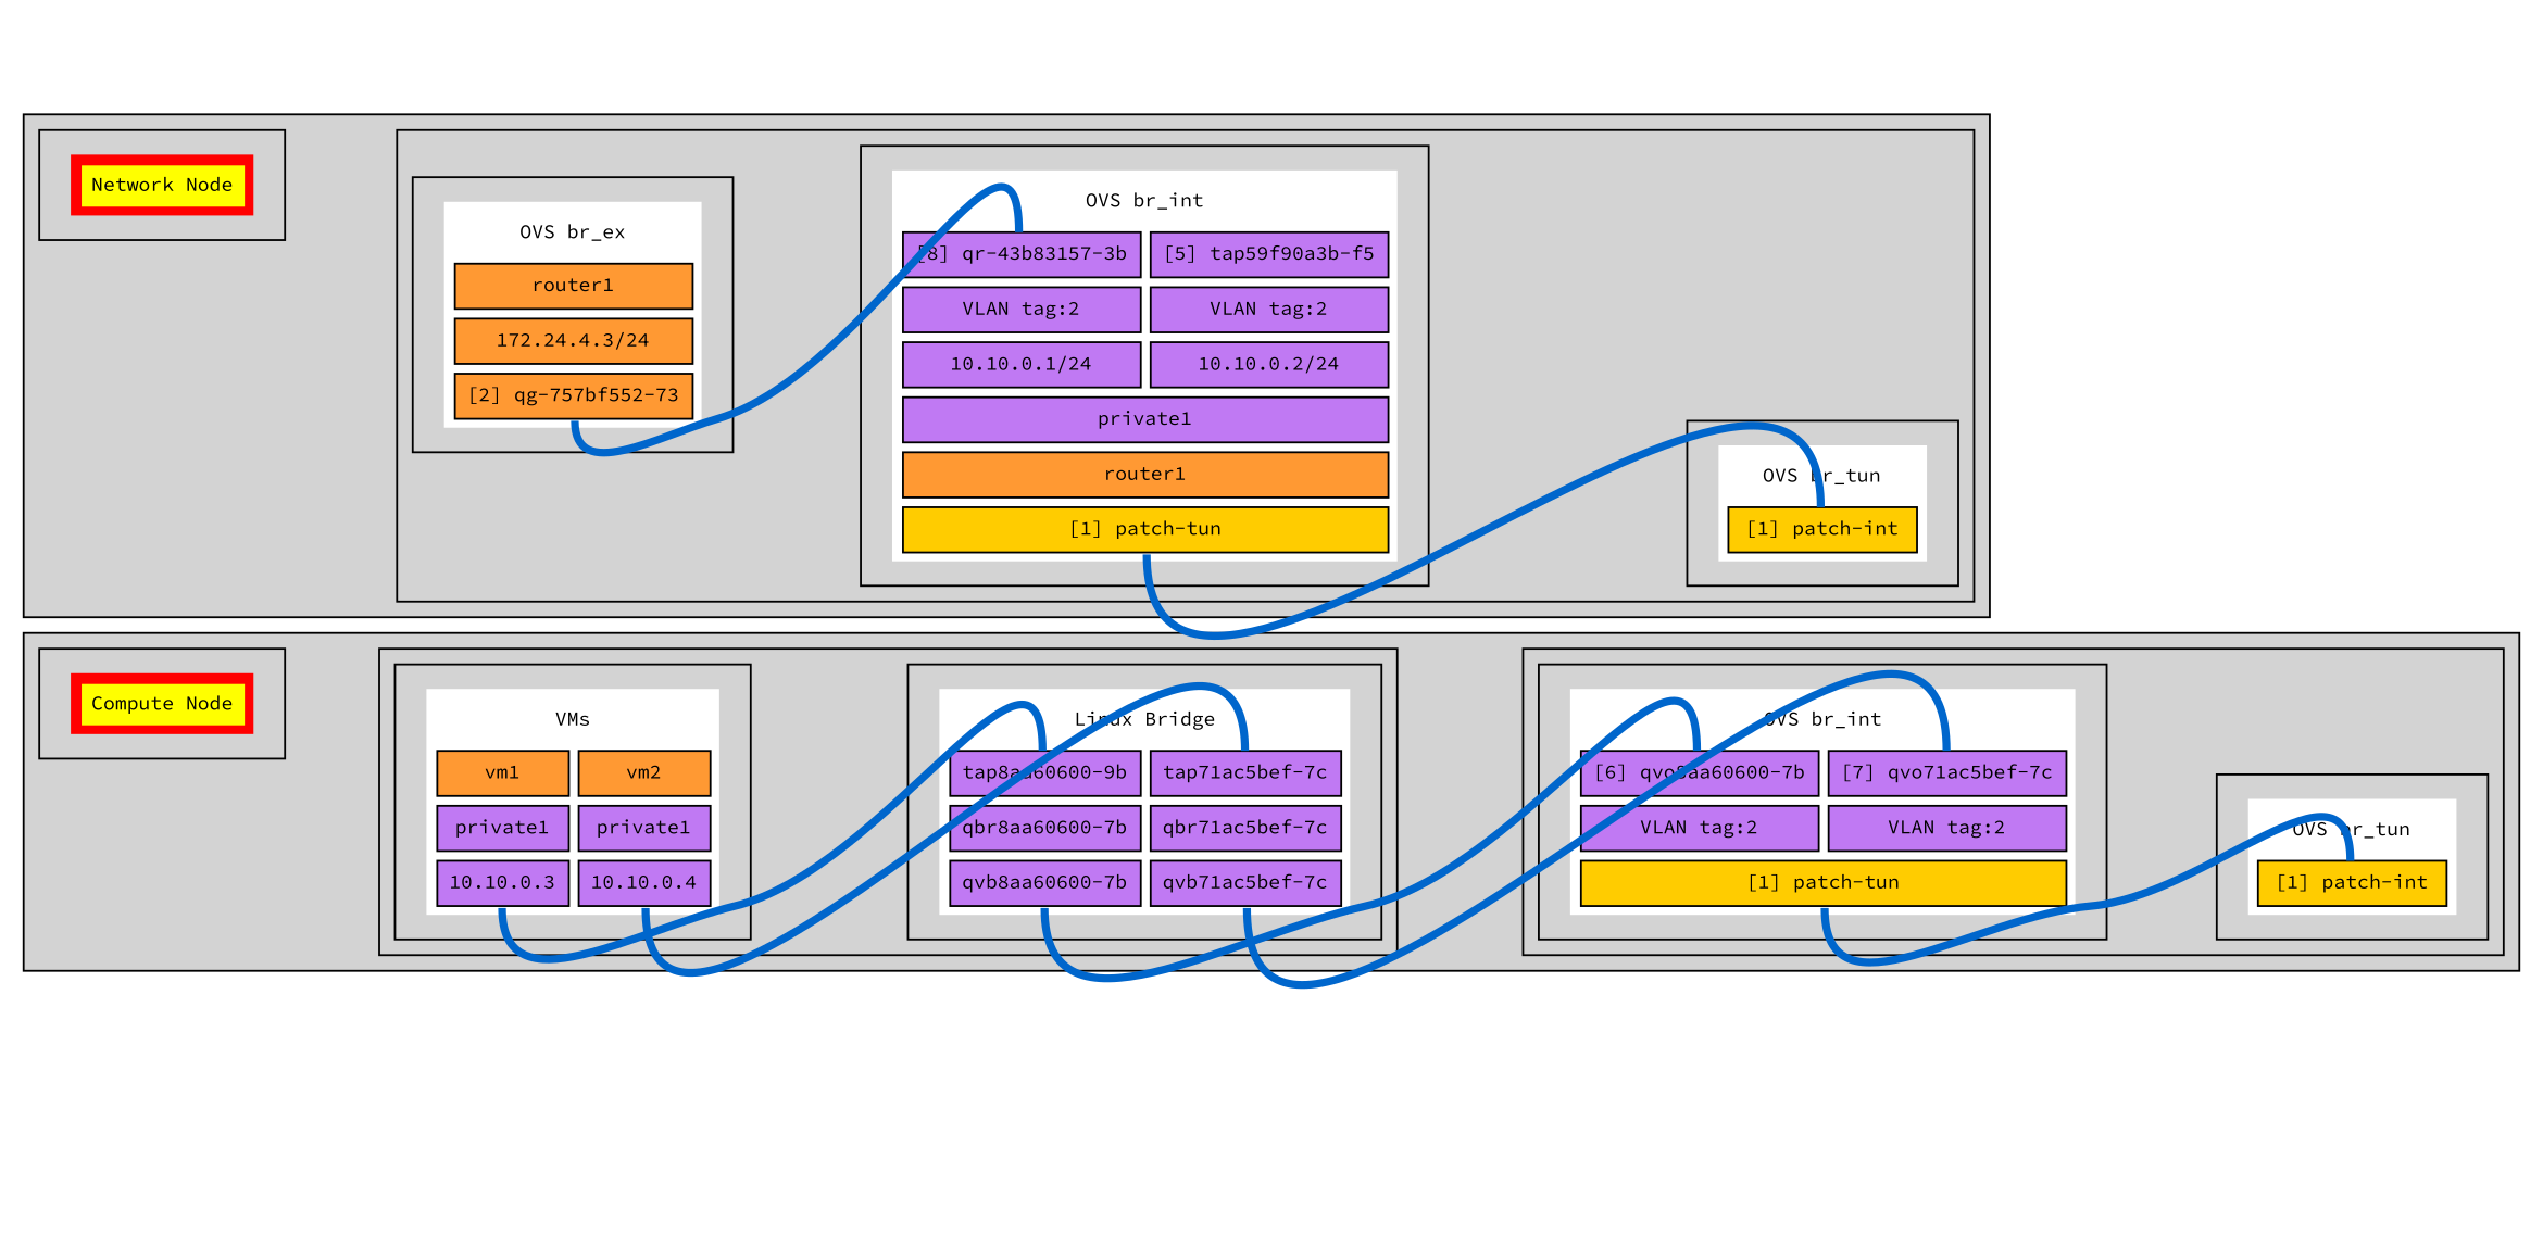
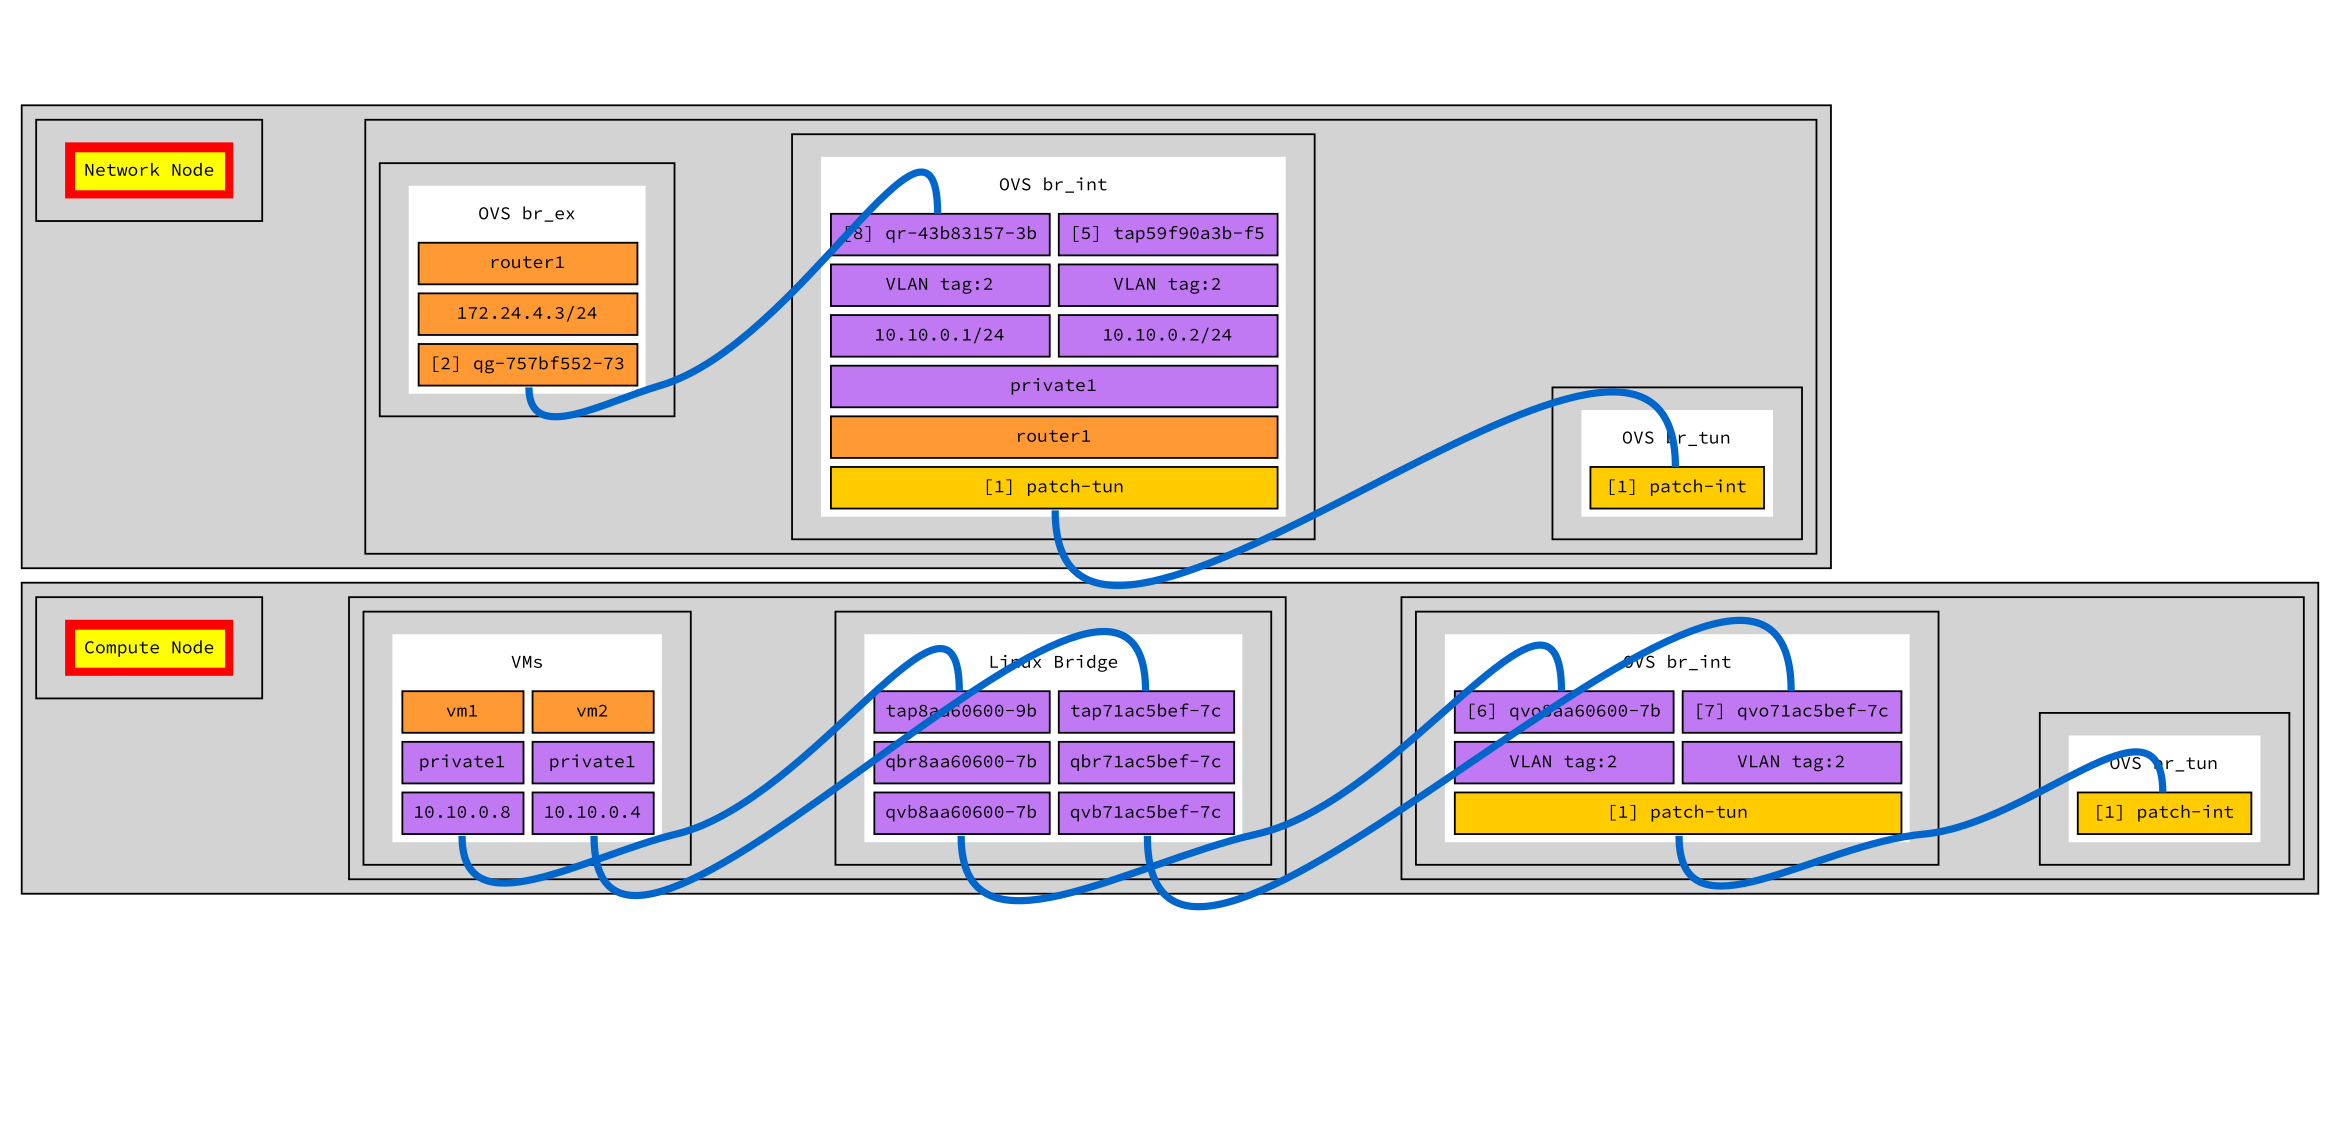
  digraph {
    compound=true
    concentrate=true
    fontname="Source Code Pro"
    fontsize=10
    rankdir=LR
    ranksep=1
    node [fontname="Source Code Pro" fontsize=10 shape=plaintext]
    edge [color="#0066cc" dir=none fontname="Source Code Pro" headport=n penwidth=4 tailport=s]
    n1 [label=< <TABLE BORDER="0" CELLBORDER="1" CELLSPACING="5" CELLPADDING="5" BGCOLOR="red"> <TR> <TD COLSPAN="1" BORDER="0" BGCOLOR="yellow" PORT="ComputeNode">Compute Node</TD> </TR> </TABLE>>]
-   n2 [label=< <TABLE BORDER="0" CELLBORDER="1" CELLSPACING="5" CELLPADDING="5" BGCOLOR="white"> <TR> <TD COLSPAN="2" BORDER="0" BGCOLOR="white" PORT="VMs">VMs</TD> </TR> <TR> <TD ROWSPAN="1" COLSPAN="1" BGCOLOR="#ff9933">vm1</TD> <TD ROWSPAN="1" COLSPAN="1" BGCOLOR="#ff9933">vm2</TD> </TR> <TR> <TD ROWSPAN="1" COLSPAN="1" BGCOLOR="#c079f3">private1</TD> <TD ROWSPAN="1" COLSPAN="1" BGCOLOR="#c079f3">private1</TD> </TR> <TR> <TD ROWSPAN="1" COLSPAN="1" BGCOLOR="#c079f3" PORT="101003">10.10.0.3</TD> <TD ROWSPAN="1" COLSPAN="1" BGCOLOR="#c079f3" PORT="101004">10.10.0.4</TD> </TR> </TABLE>>]
+   n2 [label=< <TABLE BORDER="0" CELLBORDER="1" CELLSPACING="5" CELLPADDING="5" BGCOLOR="white"> <TR> <TD COLSPAN="2" BORDER="0" BGCOLOR="white" PORT="VMs">VMs</TD> </TR> <TR> <TD ROWSPAN="1" COLSPAN="1" BGCOLOR="#ff9933">vm1</TD> <TD ROWSPAN="1" COLSPAN="1" BGCOLOR="#ff9933">vm2</TD> </TR> <TR> <TD ROWSPAN="1" COLSPAN="1" BGCOLOR="#c079f3">private1</TD> <TD ROWSPAN="1" COLSPAN="1" BGCOLOR="#c079f3">private1</TD> </TR> <TR> <TD ROWSPAN="1" COLSPAN="1" BGCOLOR="#c079f3" PORT="101003">10.10.0.8</TD> <TD ROWSPAN="1" COLSPAN="1" BGCOLOR="#c079f3" PORT="101004">10.10.0.4</TD> </TR> </TABLE>>]
    n3 [label=< <TABLE BORDER="0" CELLBORDER="1" CELLSPACING="5" CELLPADDING="5" BGCOLOR="white"> <TR> <TD COLSPAN="2" BORDER="0" BGCOLOR="white" PORT="LinuxBridge">Linux Bridge</TD> </TR> <TR> <TD ROWSPAN="1" COLSPAN="1" BGCOLOR="#c079f3" PORT="tap8aa60600_7b">tap8aa60600-9b</TD> <TD ROWSPAN="1" COLSPAN="1" BGCOLOR="#c079f3" PORT="tap71ac5bef_7c">tap71ac5bef-7c</TD> </TR> <TR> <TD ROWSPAN="1" COLSPAN="1" BGCOLOR="#c079f3" PORT="qbr8aa60600_7b">qbr8aa60600-7b</TD> <TD ROWSPAN="1" COLSPAN="1" BGCOLOR="#c079f3" PORT="qbr71ac5bef_7c">qbr71ac5bef-7c</TD> </TR> <TR> <TD ROWSPAN="1" COLSPAN="1" BGCOLOR="#c079f3" PORT="qvb8aa60600_7b">qvb8aa60600-7b</TD> <TD ROWSPAN="1" COLSPAN="1" BGCOLOR="#c079f3" PORT="qvb71ac5bef_7c">qvb71ac5bef-7c</TD> </TR> </TABLE>>]
    n4 [label=< <TABLE BORDER="0" CELLBORDER="1" CELLSPACING="5" CELLPADDING="5" BGCOLOR="white"> <TR> <TD COLSPAN="2" BORDER="0" BGCOLOR="white" PORT="OVSbr_int">OVS br_int</TD> </TR> <TR> <TD ROWSPAN="1" COLSPAN="1" BGCOLOR="#c079f3" PORT="qvo8aa60600_7b">[6] qvo8aa60600-7b</TD> <TD ROWSPAN="1" COLSPAN="1" BGCOLOR="#c079f3" PORT="qvo71ac5bef_7c">[7] qvo71ac5bef-7c</TD> </TR> <TR> <TD ROWSPAN="1" COLSPAN="1" BGCOLOR="#c079f3" PORT="qvo8aa60600_7btag_2">VLAN tag:2</TD> <TD ROWSPAN="1" COLSPAN="1" BGCOLOR="#c079f3" PORT="qvo71ac5bef_7ctag_2">VLAN tag:2</TD> </TR> <TR> <TD ROWSPAN="1" COLSPAN="2" BGCOLOR="#ffcc00" PORT="patch_tun">[1] patch-tun</TD> </TR> </TABLE>>]
    n5 [label=< <TABLE BORDER="0" CELLBORDER="1" CELLSPACING="5" CELLPADDING="5" BGCOLOR="white"> <TR> <TD COLSPAN="2" BORDER="0" BGCOLOR="white" PORT="OVSbr_tun">OVS br_tun</TD> </TR> <TR> <TD ROWSPAN="1" COLSPAN="2" BGCOLOR="#ffcc00" PORT="patch_int">[1] patch-int</TD> </TR> </TABLE>>]
    n6 [label=< <TABLE BORDER="0" CELLBORDER="1" CELLSPACING="5" CELLPADDING="5" BGCOLOR="white"> <TR> <TD COLSPAN="1" BORDER="0" BGCOLOR="white" PORT="OVSbr_ex">OVS br_ex</TD> </TR> <TR> <TD ROWSPAN="1" COLSPAN="1" BGCOLOR="#ff9933" PORT="router1">router1</TD> </TR> <TR> <TD ROWSPAN="1" COLSPAN="1" BGCOLOR="#ff9933" PORT="172.24.4.3/24">172.24.4.3/24</TD> </TR> <TR> <TD ROWSPAN="1" COLSPAN="1" BGCOLOR="#ff9933" PORT="qg_757bf552_73">[2] qg-757bf552-73</TD> </TR> </TABLE>>]
    n7 [label=< <TABLE BORDER="0" CELLBORDER="1" CELLSPACING="5" CELLPADDING="5" BGCOLOR="white"> <TR> <TD COLSPAN="2" BORDER="0" BGCOLOR="white" PORT="OVSbr_int">OVS br_int</TD> </TR> <TR> <TD ROWSPAN="1" COLSPAN="1" BGCOLOR="#c079f3" PORT="qr_43b83157_3b">[8] qr-43b83157-3b</TD> <TD ROWSPAN="1" COLSPAN="1" BGCOLOR="#c079f3" PORT="tap59f90a3b_f5">[5] tap59f90a3b-f5</TD> </TR> <TR> <TD ROWSPAN="1" COLSPAN="1" BGCOLOR="#c079f3" PORT="qr_43b83157_3btag_2">VLAN tag:2</TD> <TD ROWSPAN="1" COLSPAN="1" BGCOLOR="#c079f3" PORT="tap59f90a3b_f5tag_2">VLAN tag:2</TD> </TR> <TR> <TD ROWSPAN="1" COLSPAN="1" BGCOLOR="#c079f3" PORT="qr_43b83157_3b10.10.0.1/24">10.10.0.1/24</TD> <TD ROWSPAN="1" COLSPAN="1" BGCOLOR="#c079f3" PORT="tap59f90a3b_f510.10.0.2/24">10.10.0.2/24</TD> </TR> <TR> <TD ROWSPAN="1" COLSPAN="2" BGCOLOR="#c079f3" PORT="private1">private1</TD> </TR> <TR> <TD ROWSPAN="1" COLSPAN="2" BGCOLOR="#ff9933" PORT="router1">router1</TD> </TR> <TR> <TD ROWSPAN="1" COLSPAN="2" BGCOLOR="#ffcc00" PORT="patch_tun">[1] patch-tun</TD> </TR> </TABLE>>]
    n8 [label=< <TABLE BORDER="0" CELLBORDER="1" CELLSPACING="5" CELLPADDING="5" BGCOLOR="white"> <TR> <TD COLSPAN="2" BORDER="0" BGCOLOR="white" PORT="OVSbr_tun">OVS br_tun</TD> </TR> <TR> <TD ROWSPAN="1" COLSPAN="2" BGCOLOR="#ffcc00" PORT="patch_int">[1] patch-int</TD> </TR> </TABLE>>]
    n9 [label=< <TABLE BORDER="0" CELLBORDER="1" CELLSPACING="5" CELLPADDING="5" BGCOLOR="red"> <TR> <TD COLSPAN="1" BORDER="0" BGCOLOR="yellow" PORT="NetworkNode">Network Node</TD> </TR> </TABLE>>]
    subgraph cluster_1 {
      style=filled
      subgraph cluster_2 {
        style=filled
        n1
      }
      subgraph cluster_3 {
        style=filled
        subgraph cluster_4 {
          style=filled
          n2
        }
        subgraph cluster_5 {
          style=filled
          n3
        }
      }
      subgraph cluster_6 {
        style=filled
        subgraph cluster_7 {
          style=filled
          n4
        }
        subgraph cluster_8 {
          style=filled
          n5
        }
      }
    }
    subgraph cluster_9 {
      style=filled
      subgraph cluster_10 {
        style=filled
        subgraph cluster_11 {
          style=filled
          n6
        }
        subgraph cluster_12 {
          style=filled
          n7
        }
        subgraph cluster_13 {
          style=filled
          n8
        }
      }
      subgraph cluster_14 {
        style=filled
        n9
      }
    }
    n1 -> n2 [style=invis]
    n2 -> n3 [headport="tap8aa60600_7b:n" tailport="101003:s"]
    n2 -> n3 [headport="tap71ac5bef_7c:n" tailport="101004:s"]
    n3 -> n4 [headport="qvo8aa60600_7b:n" tailport="qvb8aa60600_7b:s"]
    n3 -> n4 [headport="qvo71ac5bef_7c:n" tailport="qvb71ac5bef_7c:s"]
    n4 -> n5 [headport="patch_int:n" tailport="patch_tun:s"]
    n6 -> n7 [headport="qr_43b83157_3b:n" tailport="qg_757bf552_73:s"]
    n7 -> n8 [headport="patch_int:n" tailport="patch_tun:s"]
    n9 -> n6 [style=invis]
  }
